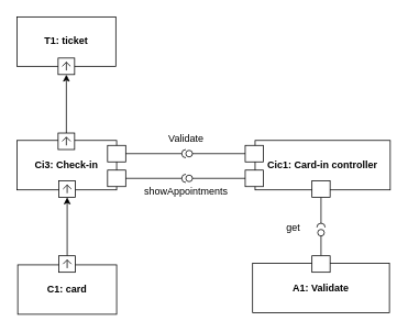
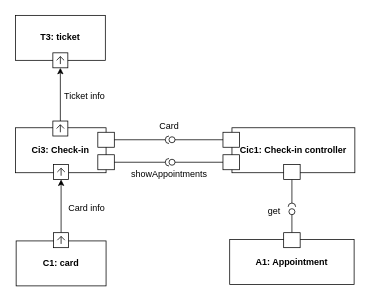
  <mxCell id="0" />
  <mxCell id="1" parent="0" />
  <mxCell id="2" style="rounded=0;orthogonalLoop=1;jettySize=auto;html=1;" parent="1" source="5" target="16" edge="1"><mxGeometry relative="1" as="geometry" /></mxCell>
  <mxCell id="3" value="" style="group" parent="1" vertex="1" connectable="0"><mxGeometry x="21" y="310" width="120" height="71" as="geometry" /></mxCell>
  <mxCell id="4" value="&lt;b&gt;C1: card&lt;/b&gt;" style="rounded=0;whiteSpace=wrap;html=1;fillColor=none;container=0;" parent="3" vertex="1"><mxGeometry y="11" width="120" height="60" as="geometry" /></mxCell>
  <mxCell id="5" value="" style="html=1;shape=mxgraph.sysml.port;sysMLPortType=flowN;" parent="3" vertex="1"><mxGeometry x="50" width="20" height="20" as="geometry" /></mxCell>
+ <mxCell id="6" value="Card info" style="text;html=1;align=center;verticalAlign=middle;resizable=0;points=[];autosize=1;strokeColor=none;fillColor=none;" parent="1" vertex="1"><mxGeometry x="81" y="264" width="67" height="26" as="geometry" /></mxCell>
  <mxCell id="7" value="" style="endArrow=none;html=1;rounded=0;align=center;verticalAlign=top;endFill=0;labelBackgroundColor=none;endSize=2;" parent="1" source="14" target="8" edge="1"><mxGeometry relative="1" as="geometry"><mxPoint x="342" y="291" as="sourcePoint" /></mxGeometry></mxCell>
  <mxCell id="8" value="" style="ellipse;html=1;fontSize=11;align=center;fillColor=none;points=[];aspect=fixed;resizable=0;verticalAlign=bottom;labelPosition=center;verticalLabelPosition=top;flipH=1;" parent="1" vertex="1"><mxGeometry x="385" y="278" width="8" height="8" as="geometry" /></mxCell>
  <mxCell id="9" value="" style="endArrow=none;html=1;rounded=0;align=center;verticalAlign=top;endFill=0;labelBackgroundColor=none;endSize=2;" parent="1" source="20" target="10" edge="1"><mxGeometry relative="1" as="geometry" /></mxCell>
  <mxCell id="10" value="" style="shape=requiredInterface;html=1;fontSize=11;align=center;fillColor=none;points=[];aspect=fixed;resizable=0;verticalAlign=bottom;labelPosition=center;verticalLabelPosition=top;flipH=1;rotation=90;" parent="1" vertex="1"><mxGeometry x="386.5" y="268" width="5" height="10" as="geometry" /></mxCell>
- <mxCell id="11" value="get" style="text;html=1;align=center;verticalAlign=middle;resizable=0;points=[];autosize=1;strokeColor=none;fillColor=none;" parent="1" vertex="1"><mxGeometry x="337" y="263" width="35" height="26" as="geometry" /></mxCell>
+ <mxCell id="11" value="get" style="text;html=1;align=center;verticalAlign=middle;resizable=0;points=[];autosize=1;strokeColor=none;fillColor=none;" parent="1" vertex="1"><mxGeometry x="347" y="268" width="35" height="26" as="geometry" /></mxCell>
  <mxCell id="12" value="" style="group" parent="1" vertex="1" connectable="0"><mxGeometry x="306" y="310" width="166" height="69" as="geometry" /></mxCell>
- <mxCell id="13" value="&lt;b&gt;A1: Validate&lt;/b&gt;" style="rounded=0;whiteSpace=wrap;html=1;fillColor=none;container=0;" parent="12" vertex="1"><mxGeometry y="9" width="166" height="60" as="geometry" /></mxCell>
+ <mxCell id="13" value="&lt;b&gt;A1: Appointment&lt;/b&gt;" style="rounded=0;whiteSpace=wrap;html=1;fillColor=none;container=0;" parent="12" vertex="1"><mxGeometry y="9" width="166" height="60" as="geometry" /></mxCell>
  <mxCell id="14" value="" style="html=1;rounded=0;fillColor=default;" parent="12" vertex="1"><mxGeometry x="72" width="22" height="20" as="geometry" /></mxCell>
  <mxCell id="15" value="&lt;b&gt;Ci3: Check-in&lt;/b&gt;" style="rounded=0;whiteSpace=wrap;html=1;fillColor=none;container=0;" parent="1" vertex="1"><mxGeometry x="20" y="170" width="121" height="60" as="geometry" /></mxCell>
  <mxCell id="16" value="" style="html=1;shape=mxgraph.sysml.port;sysMLPortType=flowN;container=0;" parent="1" vertex="1"><mxGeometry x="71" y="219" width="20" height="20" as="geometry" /></mxCell>
  <mxCell id="17" value="" style="html=1;rounded=0;container=0;" parent="1" vertex="1"><mxGeometry x="130" y="176" width="22" height="20" as="geometry" /></mxCell>
- <mxCell id="18" value="&lt;b&gt;Cic1: Card-in controller&lt;/b&gt;" style="rounded=0;whiteSpace=wrap;html=1;fillColor=none;container=0;" parent="1" vertex="1"><mxGeometry x="309" y="170" width="164" height="60" as="geometry" /></mxCell>
+ <mxCell id="18" value="&lt;b&gt;Cic1: Check-in controller&lt;/b&gt;" style="rounded=0;whiteSpace=wrap;html=1;fillColor=none;container=0;" parent="1" vertex="1"><mxGeometry x="309" y="170" width="164" height="60" as="geometry" /></mxCell>
  <mxCell id="19" value="" style="html=1;rounded=0;fillColor=default;" parent="1" vertex="1"><mxGeometry x="297" y="176" width="22" height="20" as="geometry" /></mxCell>
  <mxCell id="20" value="" style="html=1;rounded=0;container=0;" parent="1" vertex="1"><mxGeometry x="378" y="219" width="22" height="20" as="geometry" /></mxCell>
  <mxCell id="21" value="" style="html=1;rounded=0;container=0;" parent="1" vertex="1"><mxGeometry x="130" y="206" width="22" height="20" as="geometry" /></mxCell>
  <mxCell id="22" value="" style="html=1;rounded=0;fillColor=default;" parent="1" vertex="1"><mxGeometry x="297" y="206" width="22" height="20" as="geometry" /></mxCell>
  <mxCell id="23" value="" style="endArrow=none;html=1;rounded=0;align=center;verticalAlign=top;endFill=0;labelBackgroundColor=none;endSize=2;" edge="1" target="24" parent="1" source="19"><mxGeometry relative="1" as="geometry"><mxPoint x="244.5" y="256" as="sourcePoint" /></mxGeometry></mxCell>
  <mxCell id="24" value="" style="ellipse;html=1;fontSize=11;align=center;fillColor=none;points=[];aspect=fixed;resizable=0;verticalAlign=bottom;labelPosition=center;verticalLabelPosition=top;flipH=1;" vertex="1" parent="1"><mxGeometry x="225" y="182" width="8" height="8" as="geometry" /></mxCell>
  <mxCell id="25" value="" style="endArrow=none;html=1;rounded=0;align=center;verticalAlign=top;endFill=0;labelBackgroundColor=none;endSize=2;" edge="1" target="26" parent="1" source="17"><mxGeometry relative="1" as="geometry"><mxPoint x="244.5" y="185" as="sourcePoint" /></mxGeometry></mxCell>
  <mxCell id="26" value="" style="shape=requiredInterface;html=1;fontSize=11;align=center;fillColor=none;points=[];aspect=fixed;resizable=0;verticalAlign=bottom;labelPosition=center;verticalLabelPosition=top;flipH=1;rotation=0;" vertex="1" parent="1"><mxGeometry x="220" y="181" width="5" height="10" as="geometry" /></mxCell>
- <mxCell id="27" value="Validate" style="text;html=1;align=center;verticalAlign=middle;resizable=0;points=[];autosize=1;strokeColor=none;fillColor=none;" vertex="1" parent="1"><mxGeometry x="194.5" y="155" width="60" height="26" as="geometry" /></mxCell>
+ <mxCell id="27" value="Card" style="text;html=1;align=center;verticalAlign=middle;resizable=0;points=[];autosize=1;strokeColor=none;fillColor=none;" vertex="1" parent="1"><mxGeometry x="194.5" y="155" width="60" height="26" as="geometry" /></mxCell>
  <mxCell id="28" value="showAppointments" style="text;html=1;align=center;verticalAlign=middle;resizable=0;points=[];autosize=1;strokeColor=none;fillColor=none;" vertex="1" parent="1"><mxGeometry x="165" y="219" width="119" height="26" as="geometry" /></mxCell>
- <mxCell id="29" value="&lt;b&gt;T1: ticket&lt;/b&gt;" style="rounded=0;whiteSpace=wrap;html=1;fillColor=none;container=0;" vertex="1" parent="1"><mxGeometry x="20" y="20" width="120" height="60" as="geometry" /></mxCell>
+ <mxCell id="29" value="&lt;b&gt;T3: ticket&lt;/b&gt;" style="rounded=0;whiteSpace=wrap;html=1;fillColor=none;container=0;" vertex="1" parent="1"><mxGeometry x="20" y="20" width="120" height="60" as="geometry" /></mxCell>
  <mxCell id="30" style="rounded=0;orthogonalLoop=1;jettySize=auto;html=1;" edge="1" source="31" target="32" parent="1"><mxGeometry relative="1" as="geometry" /></mxCell>
  <mxCell id="31" value="" style="html=1;shape=mxgraph.sysml.port;sysMLPortType=flowN;" vertex="1" parent="1"><mxGeometry x="70" y="161" width="20" height="20" as="geometry" /></mxCell>
  <mxCell id="32" value="" style="html=1;shape=mxgraph.sysml.port;sysMLPortType=flowN;container=0;" vertex="1" parent="1"><mxGeometry x="70" y="70" width="20" height="20" as="geometry" /></mxCell>
+ <mxCell id="33" value="Ticket info" style="text;html=1;align=center;verticalAlign=middle;resizable=0;points=[];autosize=1;strokeColor=none;fillColor=none;" vertex="1" parent="1"><mxGeometry x="76" y="115" width="72" height="26" as="geometry" /></mxCell>
  <mxCell id="34" value="" style="endArrow=none;html=1;rounded=0;align=center;verticalAlign=top;endFill=0;labelBackgroundColor=none;endSize=2;" edge="1" target="35" parent="1" source="22"><mxGeometry relative="1" as="geometry"><mxPoint x="293" y="270" as="sourcePoint" /></mxGeometry></mxCell>
  <mxCell id="35" value="" style="ellipse;html=1;fontSize=11;align=center;fillColor=none;points=[];aspect=fixed;resizable=0;verticalAlign=bottom;labelPosition=center;verticalLabelPosition=top;flipH=1;" vertex="1" parent="1"><mxGeometry x="225" y="212" width="8" height="8" as="geometry" /></mxCell>
  <mxCell id="36" value="" style="endArrow=none;html=1;rounded=0;align=center;verticalAlign=top;endFill=0;labelBackgroundColor=none;endSize=2;" edge="1" target="37" parent="1" source="21"><mxGeometry relative="1" as="geometry"><mxPoint x="148" y="270" as="sourcePoint" /></mxGeometry></mxCell>
  <mxCell id="37" value="" style="shape=requiredInterface;html=1;fontSize=11;align=center;fillColor=none;points=[];aspect=fixed;resizable=0;verticalAlign=bottom;labelPosition=center;verticalLabelPosition=top;flipH=1;rotation=0;" vertex="1" parent="1"><mxGeometry x="220" y="211" width="5" height="10" as="geometry" /></mxCell>
